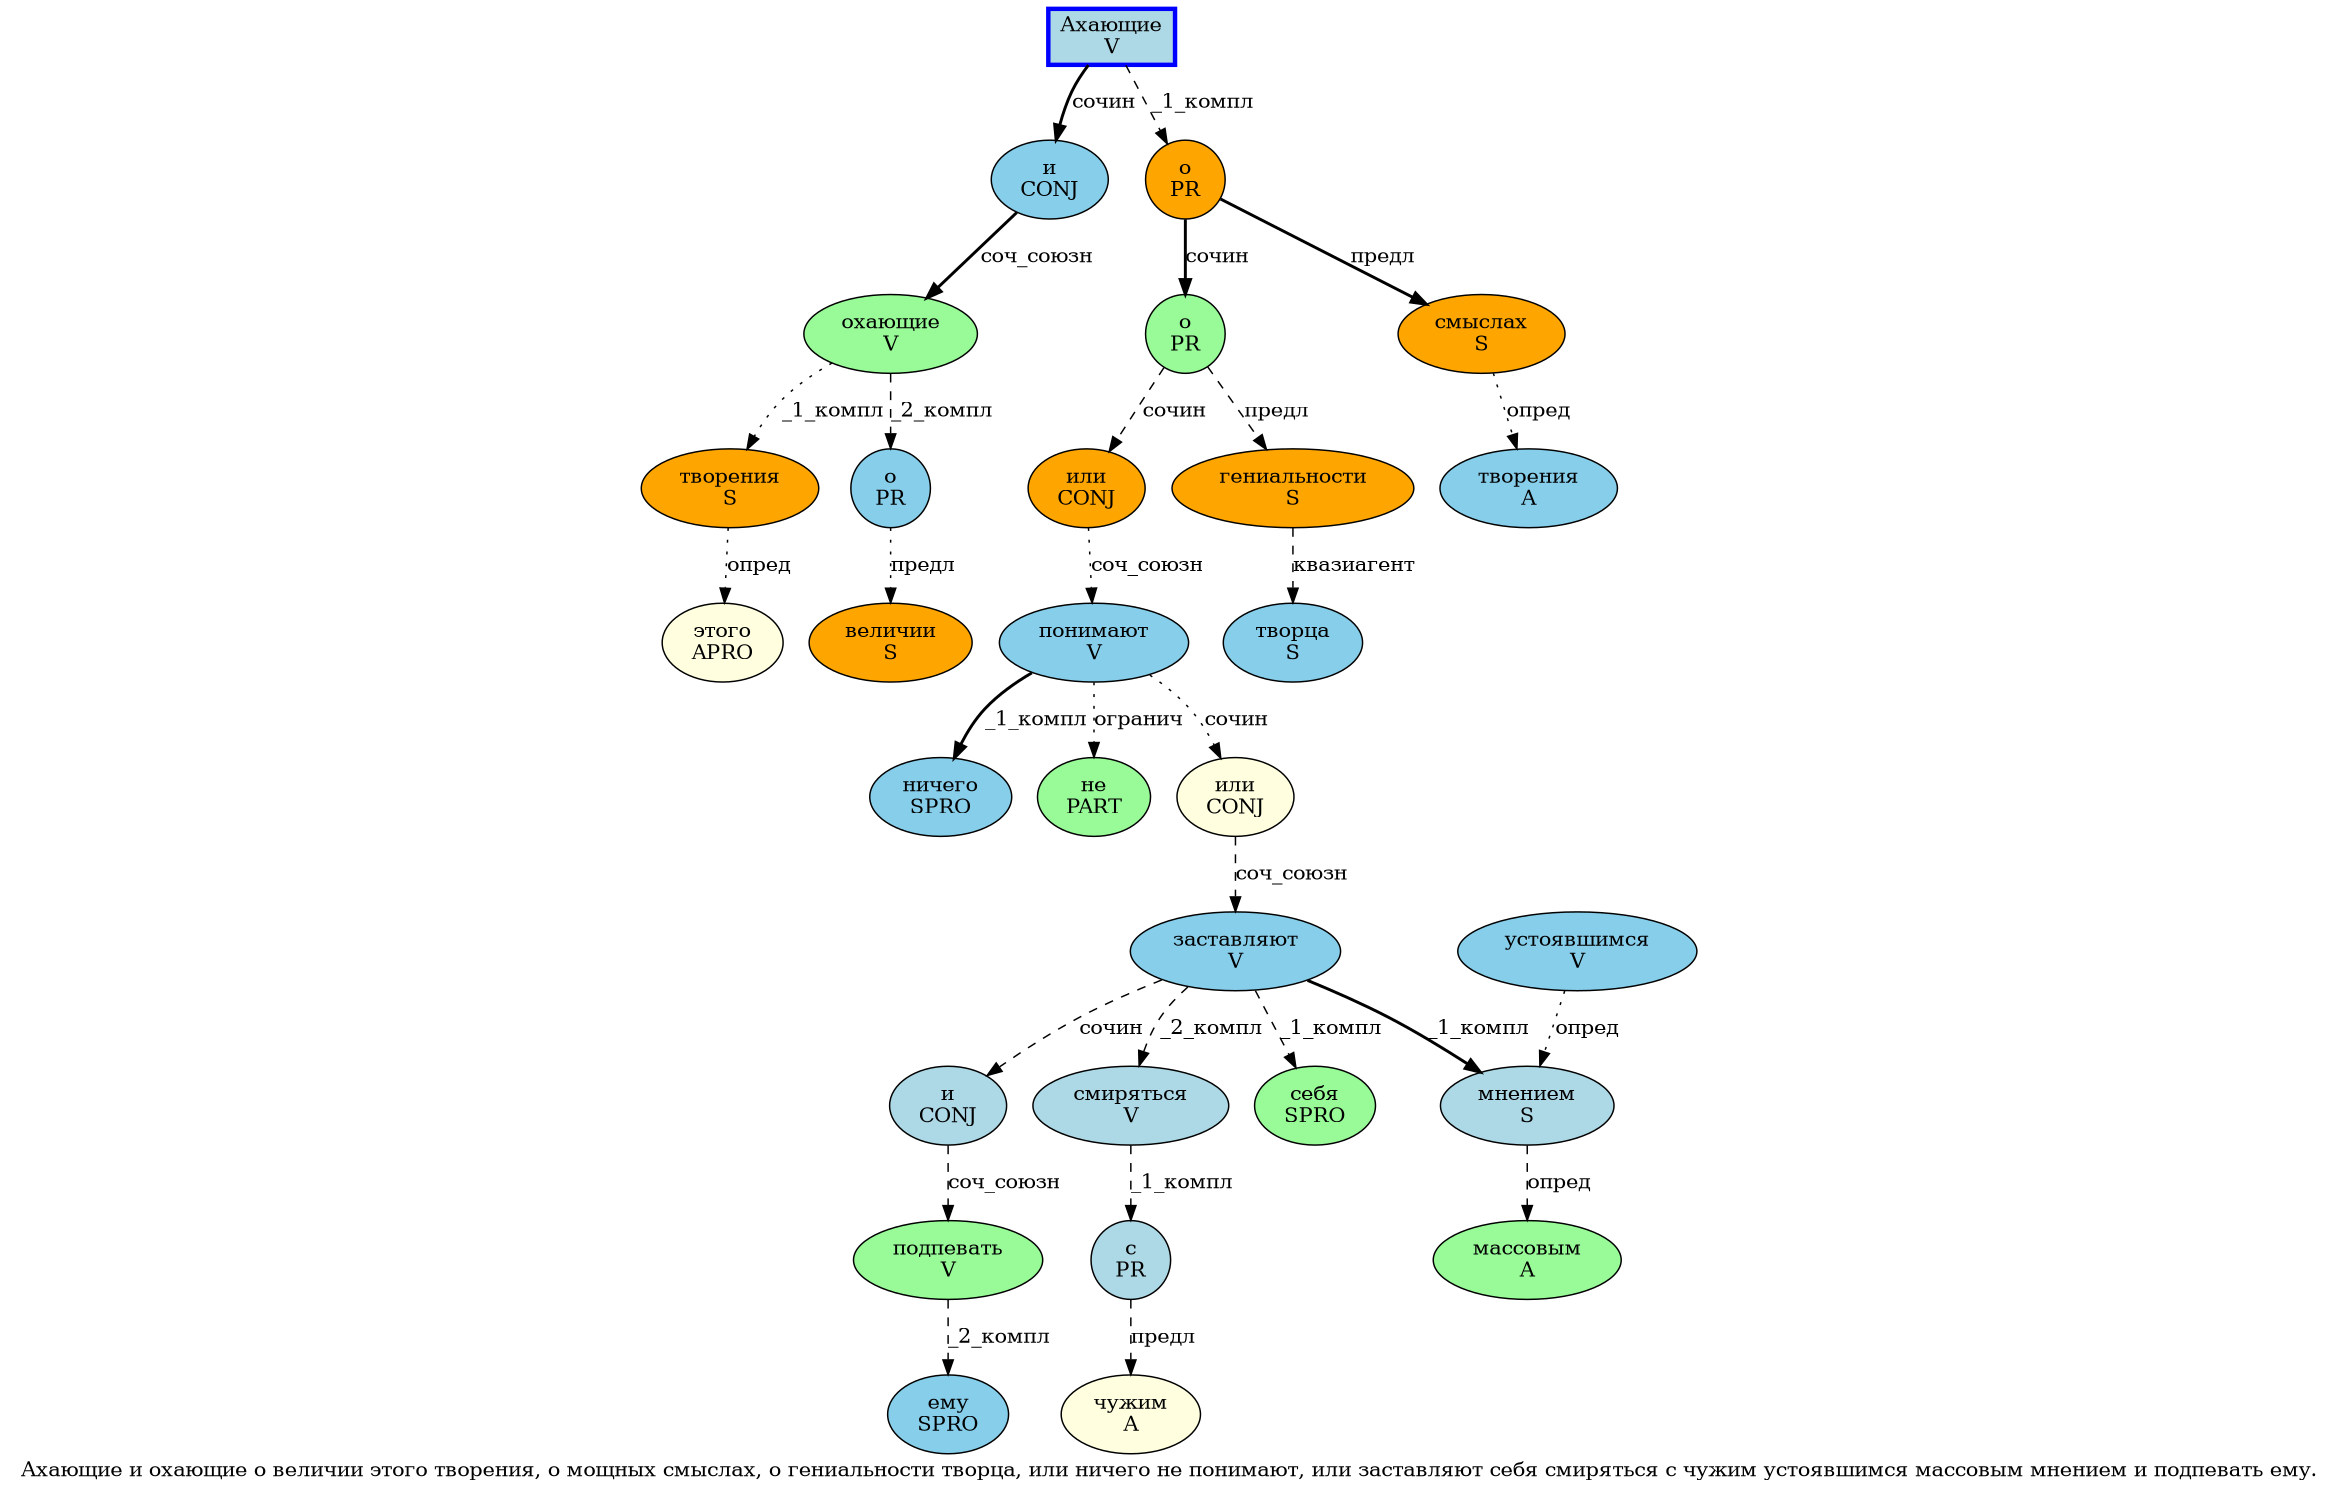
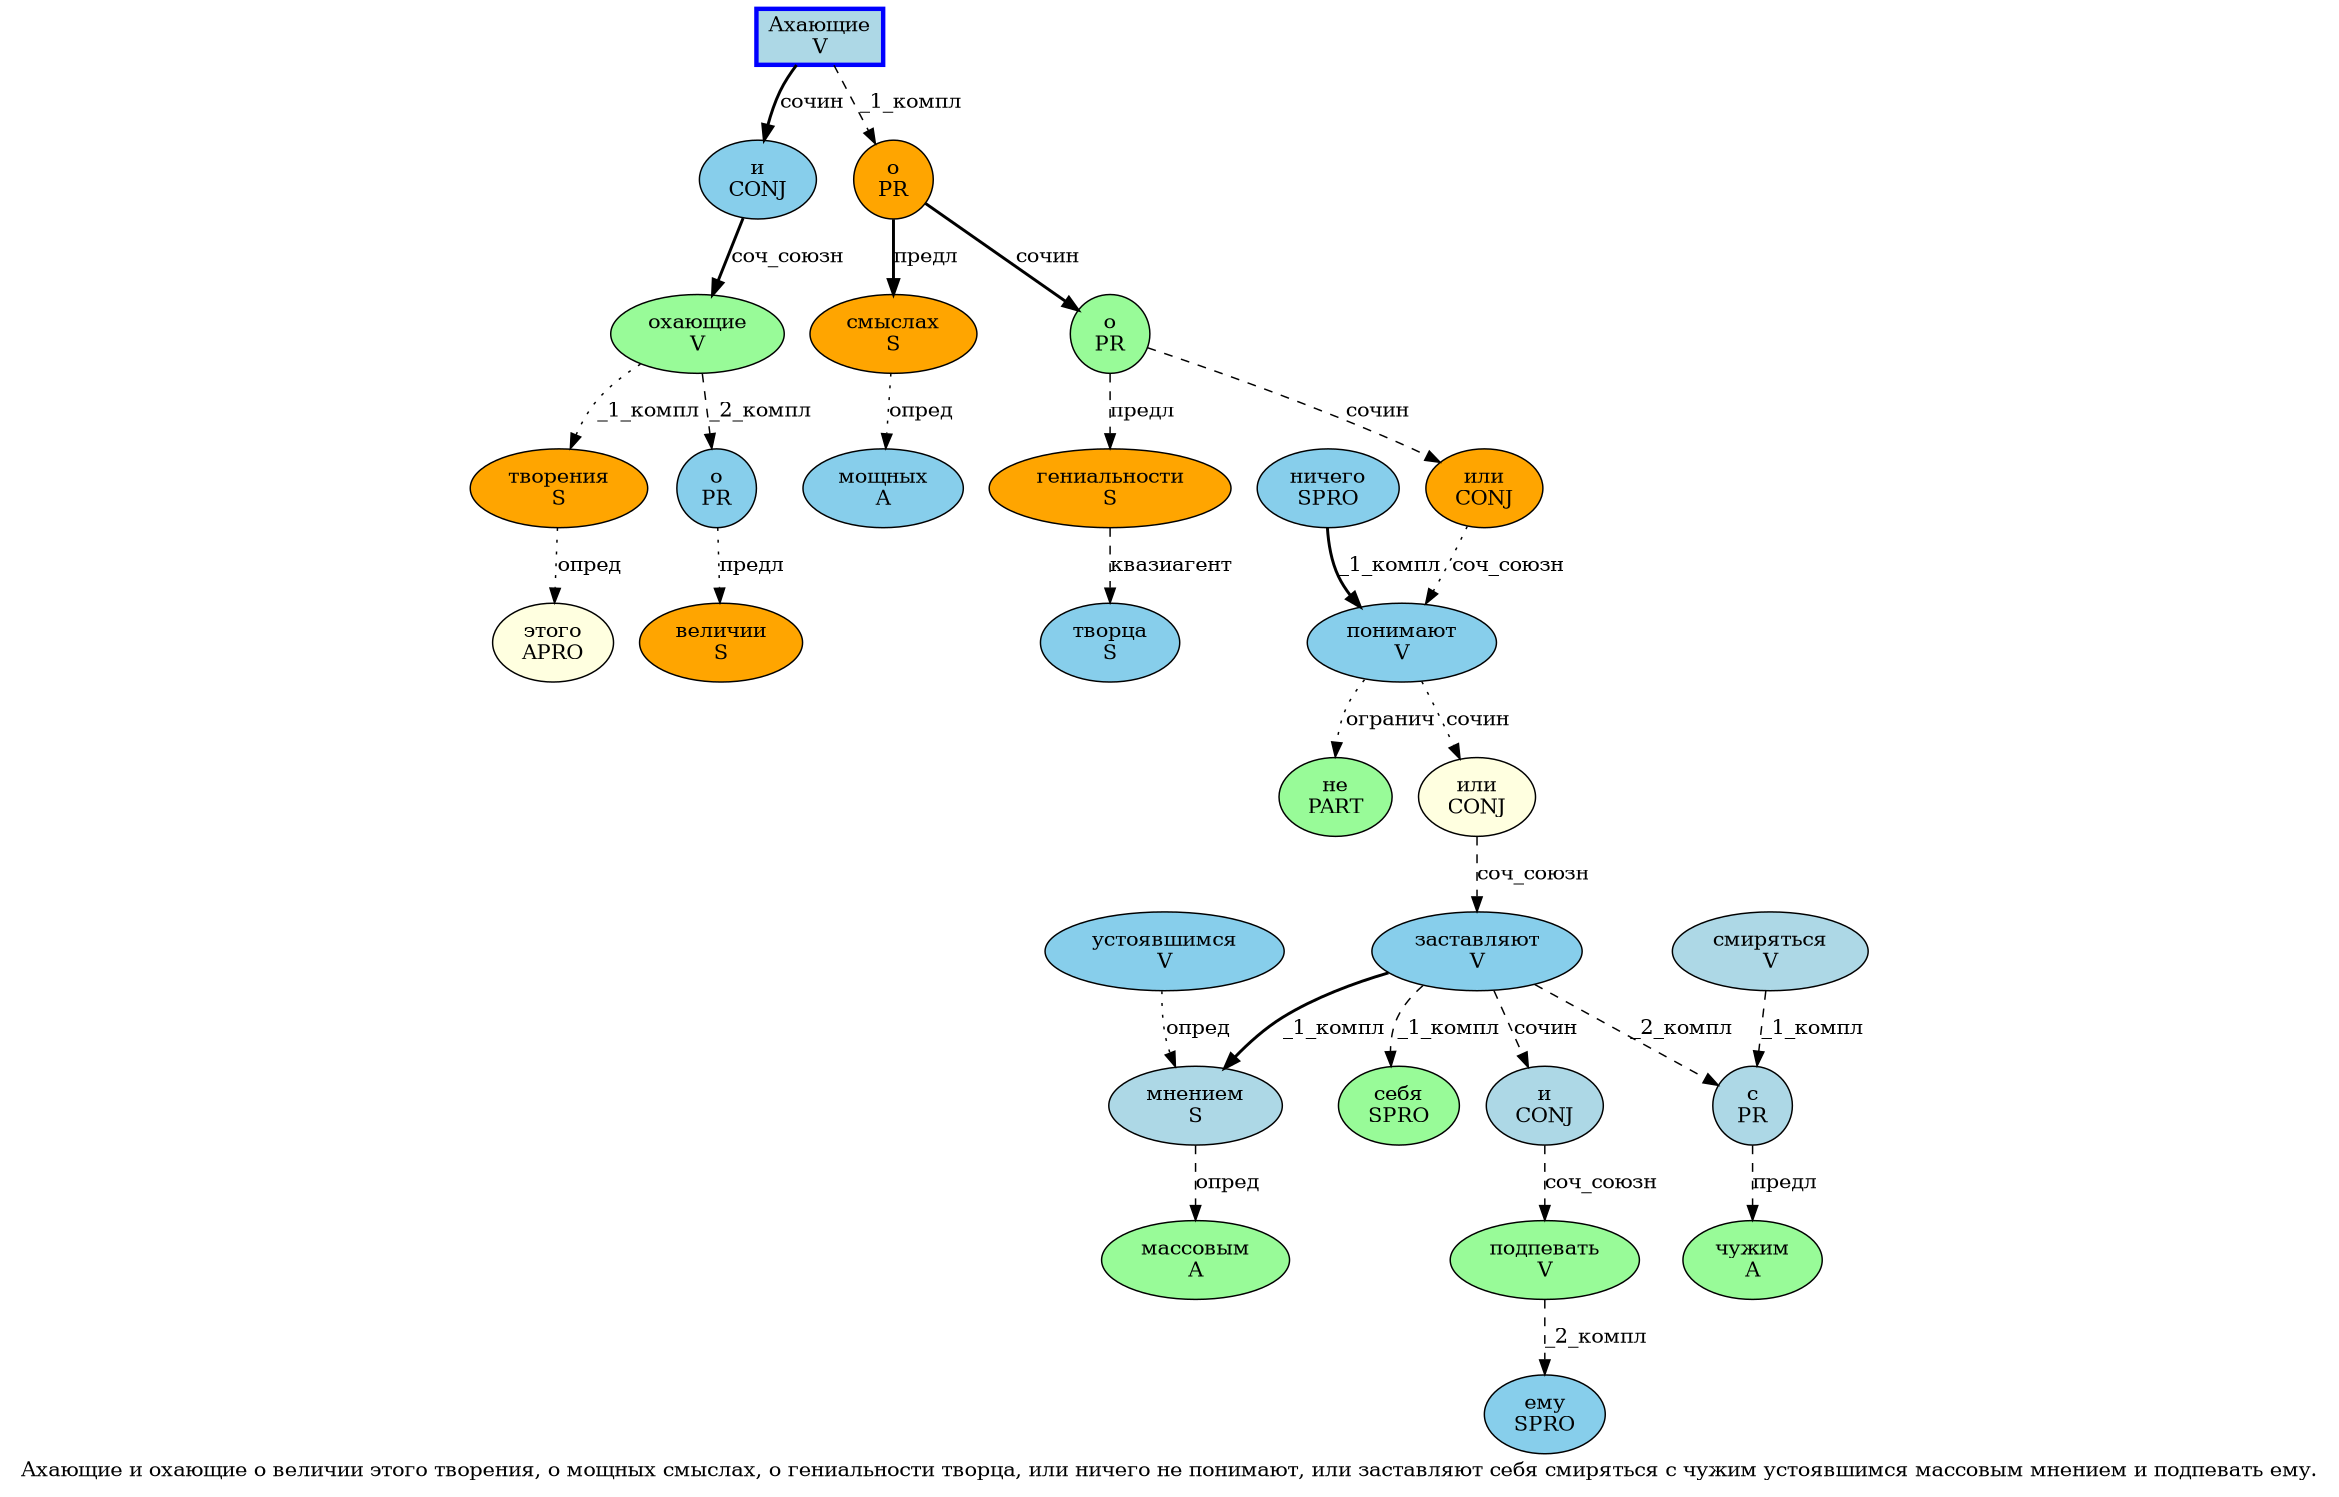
  digraph {
    label="Ахающие и охающие о величии этого творения, о мощных смыслах, о гениальности творца, или ничего не понимают, или заставляют себя смиряться с чужим устоявшимся массовым мнением и подпевать ему."
    node [fillcolor=skyblue penwidth=1 shape=ellipse style=filled]
    edge [style=dashed]
    n1 [color=blue fillcolor=lightblue label="Ахающие\nV" penwidth=3 shape=box]
    n2 [label="и\nCONJ"]
    n3 [fillcolor=orange label="о\nPR"]
    n4 [fillcolor=palegreen label="охающие\nV"]
    n5 [fillcolor=orange label="смыслах\nS"]
    n6 [fillcolor=palegreen label="о\nPR"]
    n7 [label="о\nPR"]
    n8 [fillcolor=orange label="творения\nS"]
    n9 [fillcolor=orange label="величии\nS"]
    n10 [fillcolor=lightyellow label="этого\nAPRO"]
-   n11 [label="творения\nA"]
+   n11 [label="мощных\nA"]
    n12 [fillcolor=orange label="гениальности\nS"]
    n13 [fillcolor=orange label="или\nCONJ"]
    n14 [label="творца\nS"]
    n15 [label="понимают\nV"]
    n16 [label="ничего\nSPRO"]
    n17 [fillcolor=palegreen label="не\nPART"]
    n18 [fillcolor=lightyellow label="или\nCONJ"]
    n19 [label="заставляют\nV"]
    n20 [fillcolor=palegreen label="себя\nSPRO"]
    n21 [fillcolor=lightblue label="смиряться\nV"]
    n22 [fillcolor=lightblue label="мнением\nS"]
    n23 [fillcolor=lightblue label="и\nCONJ"]
    n24 [fillcolor=lightblue label="с\nPR"]
    n25 [fillcolor=palegreen label="массовым\nA"]
    n26 [fillcolor=palegreen label="подпевать\nV"]
-   n27 [fillcolor=lightyellow label="чужим\nA"]
+   n27 [fillcolor=palegreen label="чужим\nA"]
    n28 [label="устоявшимся\nV"]
    n29 [label="ему\nSPRO"]
    n1 -> n2 [label="сочин" style=bold]
    n1 -> n3 [label="_1_компл"]
    n2 -> n4 [label="соч_союзн" style=bold]
    n3 -> n5 [label="предл" style=bold]
    n3 -> n6 [label="сочин" style=bold]
    n4 -> n7 [label="_2_компл"]
    n4 -> n8 [label="_1_компл" style=dotted]
    n5 -> n11 [label="опред" style=dotted]
    n6 -> n12 [label="предл"]
    n6 -> n13 [label="сочин"]
    n7 -> n9 [label="предл" style=dotted]
    n8 -> n10 [label="опред" style=dotted]
    n12 -> n14 [label="квазиагент"]
    n13 -> n15 [label="соч_союзн" style=dotted]
-   n15 -> n16 [label="_1_компл" style=bold]
+   n16 -> n15 [label="_1_компл" style=bold]
    n15 -> n17 [label="огранич" style=dotted]
    n15 -> n18 [label="сочин" style=dotted]
    n18 -> n19 [label="соч_союзн"]
    n19 -> n20 [label="_1_компл"]
-   n19 -> n21 [label="_2_компл"]
+   n19 -> n24 [label="_2_компл"]
    n19 -> n22 [label="_1_компл" style=bold]
    n19 -> n23 [label="сочин"]
    n21 -> n24 [label="_1_компл"]
    n22 -> n25 [label="опред"]
    n23 -> n26 [label="соч_союзн"]
    n24 -> n27 [label="предл"]
    n26 -> n29 [label="_2_компл"]
    n28 -> n22 [label="опред" style=dotted]
  }
